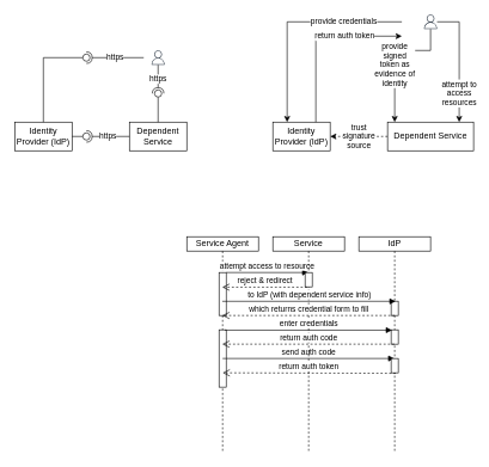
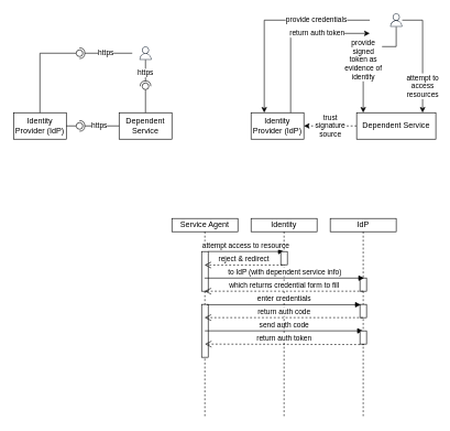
  <mxCell id="0" />
  <mxCell id="1" parent="0" />
  <mxCell id="2" value="Identity Provider (IdP)" style="rounded=0;whiteSpace=wrap;html=1;" vertex="1" parent="1"><mxGeometry x="20" y="170" width="80" height="40" as="geometry" /></mxCell>
  <mxCell id="3" value="Dependent Service" style="rounded=0;whiteSpace=wrap;html=1;" vertex="1" parent="1"><mxGeometry x="180" y="170" width="80" height="40" as="geometry" /></mxCell>
  <mxCell id="4" value="" style="rounded=0;orthogonalLoop=1;jettySize=auto;html=1;endArrow=none;endFill=0;sketch=0;sourcePerimeterSpacing=0;targetPerimeterSpacing=0;exitX=1;exitY=0.5;exitDx=0;exitDy=0;" edge="1" target="6" parent="1" source="2"><mxGeometry relative="1" as="geometry"><mxPoint x="140" y="425" as="sourcePoint" /></mxGeometry></mxCell>
  <mxCell id="5" value="https" style="rounded=0;orthogonalLoop=1;jettySize=auto;html=1;endArrow=halfCircle;endFill=0;entryX=0.5;entryY=0.5;endSize=6;strokeWidth=1;sketch=0;exitX=0;exitY=0.5;exitDx=0;exitDy=0;" edge="1" target="6" parent="1" source="3"><mxGeometry relative="1" as="geometry"><mxPoint x="180" y="425" as="sourcePoint" /></mxGeometry></mxCell>
  <mxCell id="6" value="" style="ellipse;whiteSpace=wrap;html=1;align=center;aspect=fixed;resizable=0;points=[];outlineConnect=0;sketch=0;" vertex="1" parent="1"><mxGeometry x="115" y="185" width="10" height="10" as="geometry" /></mxCell>
  <mxCell id="7" value="" style="sketch=0;outlineConnect=0;fontColor=#232F3E;gradientColor=none;fillColor=#232F3D;strokeColor=none;dashed=0;verticalLabelPosition=bottom;verticalAlign=top;align=center;html=1;fontSize=12;fontStyle=0;aspect=fixed;pointerEvents=1;shape=mxgraph.aws4.user;" vertex="1" parent="1"><mxGeometry x="210" y="70" width="20" height="20" as="geometry" /></mxCell>
  <mxCell id="8" value="" style="rounded=0;orthogonalLoop=1;jettySize=auto;html=1;endArrow=none;endFill=0;sketch=0;sourcePerimeterSpacing=0;targetPerimeterSpacing=0;exitX=0.5;exitY=0;exitDx=0;exitDy=0;" edge="1" parent="1" target="10" source="3"><mxGeometry relative="1" as="geometry"><mxPoint x="110" y="130" as="sourcePoint" /></mxGeometry></mxCell>
  <mxCell id="9" value="https" style="rounded=0;orthogonalLoop=1;jettySize=auto;html=1;endArrow=halfCircle;endFill=0;entryX=0.5;entryY=0.5;endSize=6;strokeWidth=1;sketch=0;exitX=0.5;exitY=1;exitDx=0;exitDy=0;exitPerimeter=0;sourcePerimeterSpacing=0;jumpSize=6;targetPerimeterSpacing=0;" edge="1" parent="1" target="10" source="7"><mxGeometry relative="1" as="geometry"><mxPoint x="190" y="130" as="sourcePoint" /></mxGeometry></mxCell>
  <mxCell id="10" value="" style="ellipse;whiteSpace=wrap;html=1;align=center;aspect=fixed;resizable=0;points=[];outlineConnect=0;sketch=0;" vertex="1" parent="1"><mxGeometry x="215" y="125" width="10" height="10" as="geometry" /></mxCell>
  <mxCell id="11" value="" style="rounded=0;orthogonalLoop=1;jettySize=auto;html=1;endArrow=none;endFill=0;sketch=0;sourcePerimeterSpacing=0;targetPerimeterSpacing=0;exitX=0.5;exitY=0;exitDx=0;exitDy=0;" edge="1" target="13" parent="1" source="2"><mxGeometry relative="1" as="geometry"><mxPoint x="200" y="160" as="sourcePoint" /><Array as="points"><mxPoint x="60" y="80" /></Array></mxGeometry></mxCell>
  <mxCell id="12" value="https" style="rounded=0;orthogonalLoop=1;jettySize=auto;html=1;endArrow=halfCircle;endFill=0;entryX=0.5;entryY=0.5;endSize=6;strokeWidth=1;sketch=0;exitX=0.5;exitY=1;exitDx=0;exitDy=0;exitPerimeter=0;" edge="1" target="13" parent="1"><mxGeometry relative="1" as="geometry"><mxPoint x="200" y="80" as="sourcePoint" /></mxGeometry></mxCell>
  <mxCell id="13" value="" style="ellipse;whiteSpace=wrap;html=1;align=center;aspect=fixed;resizable=0;points=[];outlineConnect=0;sketch=0;" vertex="1" parent="1"><mxGeometry x="115" y="75" width="10" height="10" as="geometry" /></mxCell>
  <mxCell id="14" value="Identity Provider (IdP)" style="rounded=0;whiteSpace=wrap;html=1;" vertex="1" parent="1"><mxGeometry x="380" y="170" width="80" height="40" as="geometry" /></mxCell>
  <mxCell id="15" value="trust&lt;br&gt;signature&lt;br&gt;source" style="edgeStyle=orthogonalEdgeStyle;rounded=0;jumpSize=6;orthogonalLoop=1;jettySize=auto;html=1;entryX=1;entryY=0.5;entryDx=0;entryDy=0;endSize=6;sourcePerimeterSpacing=0;targetPerimeterSpacing=0;dashed=1;" edge="1" parent="1" source="16" target="14"><mxGeometry relative="1" as="geometry" /></mxCell>
  <mxCell id="16" value="Dependent Service" style="rounded=0;whiteSpace=wrap;html=1;" vertex="1" parent="1"><mxGeometry x="540" y="170" width="120" height="40" as="geometry" /></mxCell>
  <mxCell id="17" value="provide &lt;br&gt;signed&lt;br&gt;token as &lt;br&gt;evidence of &lt;br&gt;identity" style="edgeStyle=orthogonalEdgeStyle;rounded=0;jumpSize=6;orthogonalLoop=1;jettySize=auto;html=1;endSize=6;sourcePerimeterSpacing=0;targetPerimeterSpacing=0;" edge="1" parent="1" source="19"><mxGeometry x="0.108" relative="1" as="geometry"><mxPoint x="550" y="170" as="targetPoint" /><Array as="points"><mxPoint x="600" y="70" /><mxPoint x="550" y="70" /></Array><mxPoint as="offset" /></mxGeometry></mxCell>
  <mxCell id="18" value="attempt to&lt;br&gt;access &lt;br&gt;resources" style="edgeStyle=orthogonalEdgeStyle;rounded=0;jumpSize=6;orthogonalLoop=1;jettySize=auto;html=1;endSize=6;sourcePerimeterSpacing=0;targetPerimeterSpacing=0;" edge="1" parent="1" source="19"><mxGeometry x="0.538" relative="1" as="geometry"><mxPoint x="640" y="170" as="targetPoint" /><Array as="points"><mxPoint x="640" y="30" /><mxPoint x="640" y="170" /></Array><mxPoint as="offset" /></mxGeometry></mxCell>
  <mxCell id="19" value="" style="sketch=0;outlineConnect=0;fontColor=#232F3E;gradientColor=none;fillColor=#232F3D;strokeColor=none;dashed=0;verticalLabelPosition=bottom;verticalAlign=top;align=center;html=1;fontSize=12;fontStyle=0;aspect=fixed;pointerEvents=1;shape=mxgraph.aws4.user;" vertex="1" parent="1"><mxGeometry x="590" y="20" width="20" height="20" as="geometry" /></mxCell>
  <mxCell id="20" value="provide credentials" style="endArrow=classic;html=1;rounded=0;endSize=6;sourcePerimeterSpacing=0;targetPerimeterSpacing=0;jumpSize=6;entryX=0.25;entryY=0;entryDx=0;entryDy=0;" edge="1" parent="1" target="14"><mxGeometry x="-0.462" width="50" height="50" relative="1" as="geometry"><mxPoint x="560" y="30" as="sourcePoint" /><mxPoint x="520" y="250" as="targetPoint" /><Array as="points"><mxPoint x="400" y="30" /></Array><mxPoint as="offset" /></mxGeometry></mxCell>
  <mxCell id="21" value="return auth token" style="endArrow=classic;html=1;rounded=0;endSize=6;sourcePerimeterSpacing=0;targetPerimeterSpacing=0;jumpSize=6;exitX=0.75;exitY=0;exitDx=0;exitDy=0;" edge="1" parent="1" source="14"><mxGeometry x="0.333" width="50" height="50" relative="1" as="geometry"><mxPoint x="460" y="160" as="sourcePoint" /><mxPoint x="560" y="50" as="targetPoint" /><Array as="points"><mxPoint x="440" y="50" /></Array><mxPoint as="offset" /></mxGeometry></mxCell>
  <mxCell id="22" value="Service Agent" style="shape=umlLifeline;perimeter=lifelinePerimeter;whiteSpace=wrap;html=1;container=1;collapsible=0;recursiveResize=0;outlineConnect=0;size=20;" vertex="1" parent="1"><mxGeometry x="260" y="330" width="100" height="300" as="geometry" /></mxCell>
  <mxCell id="23" value="" style="html=1;points=[];perimeter=orthogonalPerimeter;" vertex="1" parent="22"><mxGeometry x="45" y="50" width="10" height="60" as="geometry" /></mxCell>
  <mxCell id="24" value="attempt access to resource" style="html=1;verticalAlign=bottom;endArrow=block;rounded=0;endSize=6;sourcePerimeterSpacing=0;targetPerimeterSpacing=0;jumpSize=6;" edge="1" parent="22" target="27"><mxGeometry width="80" relative="1" as="geometry"><mxPoint x="55" y="50" as="sourcePoint" /><mxPoint x="135" y="50" as="targetPoint" /></mxGeometry></mxCell>
  <mxCell id="25" value="" style="html=1;points=[];perimeter=orthogonalPerimeter;" vertex="1" parent="22"><mxGeometry x="45" y="130" width="10" height="80" as="geometry" /></mxCell>
  <mxCell id="26" value="send auth code" style="html=1;verticalAlign=bottom;endArrow=block;rounded=0;endSize=6;sourcePerimeterSpacing=0;targetPerimeterSpacing=0;jumpSize=6;" edge="1" parent="22" target="29"><mxGeometry width="80" relative="1" as="geometry"><mxPoint x="50" y="170" as="sourcePoint" /><mxPoint x="130" y="170" as="targetPoint" /></mxGeometry></mxCell>
- <mxCell id="27" value="Service" style="shape=umlLifeline;perimeter=lifelinePerimeter;whiteSpace=wrap;html=1;container=1;collapsible=0;recursiveResize=0;outlineConnect=0;size=20;" vertex="1" parent="1"><mxGeometry x="380" y="330" width="100" height="300" as="geometry" /></mxCell>
+ <mxCell id="27" value="Identity" style="shape=umlLifeline;perimeter=lifelinePerimeter;whiteSpace=wrap;html=1;container=1;collapsible=0;recursiveResize=0;outlineConnect=0;size=20;" vertex="1" parent="1"><mxGeometry x="380" y="330" width="100" height="300" as="geometry" /></mxCell>
  <mxCell id="28" value="" style="html=1;points=[];perimeter=orthogonalPerimeter;" vertex="1" parent="27"><mxGeometry x="45" y="50" width="10" height="20" as="geometry" /></mxCell>
  <mxCell id="29" value="IdP" style="shape=umlLifeline;perimeter=lifelinePerimeter;whiteSpace=wrap;html=1;container=1;collapsible=0;recursiveResize=0;outlineConnect=0;size=20;" vertex="1" parent="1"><mxGeometry x="500" y="330" width="100" height="300" as="geometry" /></mxCell>
  <mxCell id="30" value="" style="html=1;points=[];perimeter=orthogonalPerimeter;" vertex="1" parent="29"><mxGeometry x="45" y="90" width="10" height="20" as="geometry" /></mxCell>
  <mxCell id="31" value="" style="html=1;points=[];perimeter=orthogonalPerimeter;" vertex="1" parent="29"><mxGeometry x="45" y="130" width="10" height="20" as="geometry" /></mxCell>
  <mxCell id="32" value="" style="html=1;points=[];perimeter=orthogonalPerimeter;" vertex="1" parent="29"><mxGeometry x="45" y="170" width="10" height="20" as="geometry" /></mxCell>
  <mxCell id="33" value="reject &amp;amp; redirect" style="html=1;verticalAlign=bottom;endArrow=open;dashed=1;endSize=8;rounded=0;sourcePerimeterSpacing=0;targetPerimeterSpacing=0;jumpSize=6;exitX=0.28;exitY=1.023;exitDx=0;exitDy=0;exitPerimeter=0;" edge="1" parent="1" source="28" target="22"><mxGeometry x="-0.003" relative="1" as="geometry"><mxPoint x="430" y="410" as="sourcePoint" /><mxPoint x="350" y="410" as="targetPoint" /><mxPoint as="offset" /></mxGeometry></mxCell>
  <mxCell id="34" value="to IdP (with dependent service info)" style="html=1;verticalAlign=bottom;endArrow=block;rounded=0;endSize=6;sourcePerimeterSpacing=0;targetPerimeterSpacing=0;jumpSize=6;entryX=0.627;entryY=0.01;entryDx=0;entryDy=0;entryPerimeter=0;" edge="1" parent="1" source="22" target="30"><mxGeometry width="80" relative="1" as="geometry"><mxPoint x="310" y="450" as="sourcePoint" /><mxPoint x="390" y="450" as="targetPoint" /></mxGeometry></mxCell>
  <mxCell id="35" value="which returns credential form to fill" style="html=1;verticalAlign=bottom;endArrow=open;dashed=1;endSize=8;rounded=0;sourcePerimeterSpacing=0;targetPerimeterSpacing=0;jumpSize=6;" edge="1" parent="1" target="22"><mxGeometry relative="1" as="geometry"><mxPoint x="550" y="440" as="sourcePoint" /><mxPoint x="470" y="490" as="targetPoint" /></mxGeometry></mxCell>
  <mxCell id="36" value="enter credentials" style="html=1;verticalAlign=bottom;endArrow=block;rounded=0;endSize=6;sourcePerimeterSpacing=0;targetPerimeterSpacing=0;jumpSize=6;entryX=0.12;entryY=0.025;entryDx=0;entryDy=0;entryPerimeter=0;exitX=0.813;exitY=0.006;exitDx=0;exitDy=0;exitPerimeter=0;" edge="1" parent="1" source="25" target="31"><mxGeometry width="80" relative="1" as="geometry"><mxPoint x="320" y="461" as="sourcePoint" /><mxPoint x="390" y="530" as="targetPoint" /></mxGeometry></mxCell>
  <mxCell id="37" value="return auth code" style="html=1;verticalAlign=bottom;endArrow=open;dashed=1;endSize=8;rounded=0;sourcePerimeterSpacing=0;targetPerimeterSpacing=0;jumpSize=6;" edge="1" parent="1" source="29" target="22"><mxGeometry relative="1" as="geometry"><mxPoint x="550" y="570" as="sourcePoint" /><mxPoint x="470" y="570" as="targetPoint" /></mxGeometry></mxCell>
  <mxCell id="38" value="return auth token" style="html=1;verticalAlign=bottom;endArrow=open;dashed=1;endSize=8;rounded=0;sourcePerimeterSpacing=0;targetPerimeterSpacing=0;jumpSize=6;exitX=0.627;exitY=1.037;exitDx=0;exitDy=0;exitPerimeter=0;" edge="1" parent="1" source="32"><mxGeometry relative="1" as="geometry"><mxPoint x="530" y="520" as="sourcePoint" /><mxPoint x="310" y="520" as="targetPoint" /></mxGeometry></mxCell>
